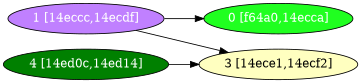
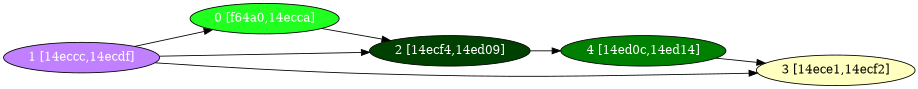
  digraph {
    rankdir=LR
    node [fontcolor="#ffffff" shape=oval style=filled]
    n1 [fillcolor="#20FF20" label="0 [f64a0,14ecca]"]
+   n2 [fillcolor="#004000" label="2 [14ecf4,14ed09]"]
    n3 [fillcolor="#C080FF" label="1 [14eccc,14ecdf]"]
    n4 [fillcolor="#FFFFC0" fontcolor="#000000" label="3 [14ece1,14ecf2]"]
    n5 [fillcolor="#008000" label="4 [14ed0c,14ed14]"]
+   n1 -> n2
+   n2 -> n5
    n3 -> n1
+   n3 -> n2
    n3 -> n4
    n5 -> n4
  }
